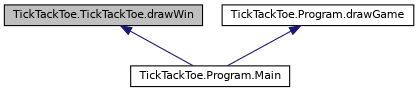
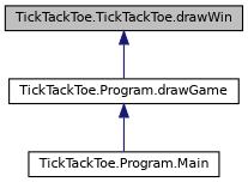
  digraph {
    rankdir=TB
    node [color=black fillcolor=white fontname=Helvetica fontsize=10 shape=record style=filled]
    edge [color=midnightblue dir=back fontname=Helvetica fontsize=10 labelfontname=Helvetica labelfontsize=10 style=solid]
    n1 [fillcolor=grey75 fontcolor=black height=0.2 label="TickTackToe.TickTackToe.drawWin" width=0.4]
    n2 [height=0.2 label="TickTackToe.Program.drawGame" width=0.4]
    n3 [height=0.2 label="TickTackToe.Program.Main" width=0.4]
-   n1 -> n3
+   n1 -> n2
    n2 -> n3
  }
